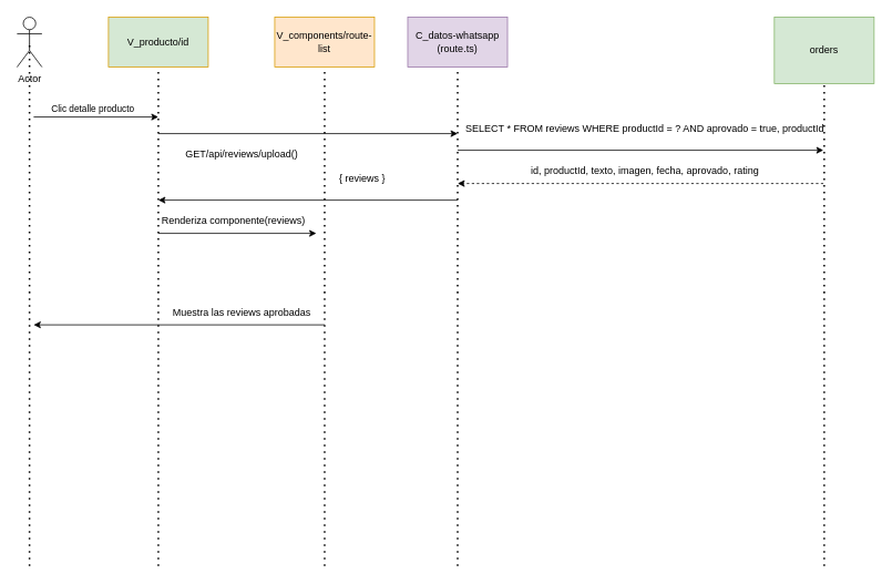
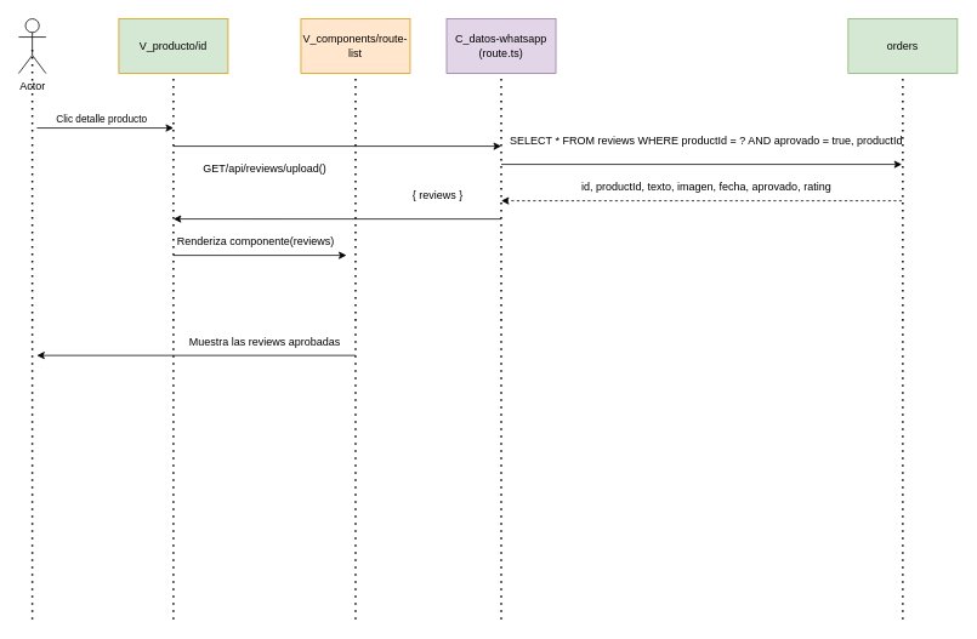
  <mxCell id="0" />
  <mxCell id="1" parent="0" />
  <mxCell id="2" value="V_producto/id" style="rounded=0;whiteSpace=wrap;html=1;fillColor=#d5e8d4;strokeColor=#d79b00;" vertex="1" parent="1"><mxGeometry x="130" y="20" width="120" height="60" as="geometry" /></mxCell>
  <mxCell id="3" value="&lt;div&gt;C_datos-whatsapp&lt;/div&gt;&lt;div&gt;(route.ts)&lt;/div&gt;" style="rounded=0;whiteSpace=wrap;html=1;fillColor=#e1d5e7;strokeColor=#9673a6;" vertex="1" parent="1"><mxGeometry x="490" y="20" width="120" height="60" as="geometry" /></mxCell>
- <mxCell id="4" value="orders" style="rounded=0;whiteSpace=wrap;html=1;fillColor=#d5e8d4;strokeColor=#82b366;" vertex="1" parent="1"><mxGeometry x="931" y="20" width="120" height="80" as="geometry" /></mxCell>
+ <mxCell id="4" value="orders" style="rounded=0;whiteSpace=wrap;html=1;fillColor=#d5e8d4;strokeColor=#82b366;" vertex="1" parent="1"><mxGeometry x="931" y="20" width="120" height="60" as="geometry" /></mxCell>
  <mxCell id="5" value="Actor" style="shape=umlActor;verticalLabelPosition=bottom;verticalAlign=top;html=1;outlineConnect=0;" vertex="1" parent="1"><mxGeometry x="20" y="20" width="30" height="60" as="geometry" /></mxCell>
  <mxCell id="6" style="edgeStyle=orthogonalEdgeStyle;rounded=0;orthogonalLoop=1;jettySize=auto;html=1;exitX=0.5;exitY=1;exitDx=0;exitDy=0;" edge="1" parent="1" source="2" target="2"><mxGeometry relative="1" as="geometry" /></mxCell>
  <mxCell id="7" value="" style="endArrow=none;dashed=1;html=1;dashPattern=1 3;strokeWidth=2;rounded=0;entryX=0.5;entryY=0.5;entryDx=0;entryDy=0;entryPerimeter=0;exitX=0.5;exitY=0.5;exitDx=0;exitDy=0;exitPerimeter=0;" edge="1" parent="1" target="5"><mxGeometry width="50" height="50" relative="1" as="geometry"><mxPoint x="35" y="680" as="sourcePoint" /><mxPoint x="57" y="150" as="targetPoint" /></mxGeometry></mxCell>
  <mxCell id="8" value="" style="endArrow=none;dashed=1;html=1;dashPattern=1 3;strokeWidth=2;rounded=0;entryX=0.5;entryY=1;entryDx=0;entryDy=0;" edge="1" parent="1" target="3"><mxGeometry width="50" height="50" relative="1" as="geometry"><mxPoint x="550" y="680" as="sourcePoint" /><mxPoint x="790" y="350" as="targetPoint" /></mxGeometry></mxCell>
  <mxCell id="9" value="" style="endArrow=none;dashed=1;html=1;dashPattern=1 3;strokeWidth=2;rounded=0;entryX=0.5;entryY=1;entryDx=0;entryDy=0;" edge="1" parent="1" target="4"><mxGeometry width="50" height="50" relative="1" as="geometry"><mxPoint x="991" y="680" as="sourcePoint" /><mxPoint x="1061" y="350" as="targetPoint" /></mxGeometry></mxCell>
  <mxCell id="10" value="" style="endArrow=classic;html=1;rounded=0;" edge="1" parent="1"><mxGeometry width="50" height="50" relative="1" as="geometry"><mxPoint x="40" y="140" as="sourcePoint" /><mxPoint x="190" y="140" as="targetPoint" /></mxGeometry></mxCell>
  <mxCell id="11" value="Clic detalle producto" style="edgeLabel;html=1;align=center;verticalAlign=middle;resizable=0;points=[];" connectable="0" vertex="1" parent="10"><mxGeometry x="-0.176" y="4" relative="1" as="geometry"><mxPoint x="8" y="-6" as="offset" /></mxGeometry></mxCell>
  <mxCell id="12" value="" style="endArrow=classic;html=1;rounded=0;" edge="1" parent="1"><mxGeometry width="50" height="50" relative="1" as="geometry"><mxPoint x="190" y="280" as="sourcePoint" /><mxPoint x="380" y="280" as="targetPoint" /></mxGeometry></mxCell>
  <mxCell id="13" value="Renderiza componente(reviews)" style="text;html=1;align=center;verticalAlign=middle;resizable=0;points=[];autosize=1;strokeColor=none;fillColor=none;" vertex="1" parent="1"><mxGeometry x="180" y="250" width="200" height="30" as="geometry" /></mxCell>
  <mxCell id="14" value="" style="endArrow=classic;html=1;rounded=0;" edge="1" parent="1"><mxGeometry width="50" height="50" relative="1" as="geometry"><mxPoint x="550" y="180" as="sourcePoint" /><mxPoint x="990" y="180" as="targetPoint" /></mxGeometry></mxCell>
  <mxCell id="15" value="&lt;div&gt;SELECT * FROM reviews WHERE productId = ? AND aprovado = true, productId&lt;/div&gt;" style="text;html=1;align=center;verticalAlign=middle;resizable=0;points=[];autosize=1;strokeColor=none;fillColor=none;" vertex="1" parent="1"><mxGeometry x="545" y="140" width="460" height="30" as="geometry" /></mxCell>
  <mxCell id="16" value="" style="endArrow=classic;html=1;rounded=0;dashed=1;" edge="1" parent="1"><mxGeometry width="50" height="50" relative="1" as="geometry"><mxPoint x="990" y="220" as="sourcePoint" /><mxPoint x="550" y="220" as="targetPoint" /></mxGeometry></mxCell>
  <mxCell id="17" value="id, productId, texto, imagen, fecha, aprovado, rating" style="text;html=1;align=center;verticalAlign=middle;resizable=0;points=[];autosize=1;strokeColor=none;fillColor=none;" vertex="1" parent="1"><mxGeometry x="625" y="190" width="300" height="30" as="geometry" /></mxCell>
  <mxCell id="18" value="" style="endArrow=classic;html=1;rounded=0;" edge="1" parent="1"><mxGeometry width="50" height="50" relative="1" as="geometry"><mxPoint x="390" y="390" as="sourcePoint" /><mxPoint x="40" y="390" as="targetPoint" /></mxGeometry></mxCell>
  <mxCell id="19" value="Muestra las reviews aprobadas" style="text;html=1;align=center;verticalAlign=middle;resizable=0;points=[];autosize=1;strokeColor=none;fillColor=none;" vertex="1" parent="1"><mxGeometry x="195" y="360" width="190" height="30" as="geometry" /></mxCell>
  <mxCell id="20" value="V_components/route-list" style="rounded=0;whiteSpace=wrap;html=1;fillColor=#ffe6cc;strokeColor=#d79b00;" vertex="1" parent="1"><mxGeometry x="330" y="20" width="120" height="60" as="geometry" /></mxCell>
  <mxCell id="21" value="" style="endArrow=none;dashed=1;html=1;dashPattern=1 3;strokeWidth=2;rounded=0;entryX=0.5;entryY=1;entryDx=0;entryDy=0;" edge="1" parent="1" target="20"><mxGeometry width="50" height="50" relative="1" as="geometry"><mxPoint x="390" y="680" as="sourcePoint" /><mxPoint x="410" y="40" as="targetPoint" /></mxGeometry></mxCell>
  <mxCell id="22" value="GET/api/reviews/upload()" style="text;html=1;align=center;verticalAlign=middle;resizable=0;points=[];autosize=1;strokeColor=none;fillColor=none;" vertex="1" parent="1"><mxGeometry x="210" y="170" width="160" height="30" as="geometry" /></mxCell>
  <mxCell id="23" value="" style="endArrow=classic;html=1;rounded=0;" edge="1" parent="1"><mxGeometry width="50" height="50" relative="1" as="geometry"><mxPoint x="190" y="160" as="sourcePoint" /><mxPoint x="550" y="160" as="targetPoint" /></mxGeometry></mxCell>
  <mxCell id="24" value="" style="endArrow=classic;html=1;rounded=0;" edge="1" parent="1"><mxGeometry width="50" height="50" relative="1" as="geometry"><mxPoint x="550" y="240.05" as="sourcePoint" /><mxPoint x="190" y="240" as="targetPoint" /></mxGeometry></mxCell>
- <mxCell id="25" value="{ reviews }" style="text;html=1;align=center;verticalAlign=middle;resizable=0;points=[];autosize=1;strokeColor=none;fillColor=none;" vertex="1" parent="1"><mxGeometry x="395" y="200" width="80" height="30" as="geometry" /></mxCell>
+ <mxCell id="25" value="{ reviews }" style="text;html=1;align=center;verticalAlign=middle;resizable=0;points=[];autosize=1;strokeColor=none;fillColor=none;" vertex="1" parent="1"><mxGeometry x="440" y="200" width="80" height="30" as="geometry" /></mxCell>
  <mxCell id="26" value="" style="endArrow=none;dashed=1;html=1;dashPattern=1 3;strokeWidth=2;rounded=0;entryX=0.5;entryY=1;entryDx=0;entryDy=0;" edge="1" parent="1" target="2"><mxGeometry width="50" height="50" relative="1" as="geometry"><mxPoint x="190" y="680" as="sourcePoint" /><mxPoint x="340" y="250" as="targetPoint" /></mxGeometry></mxCell>
